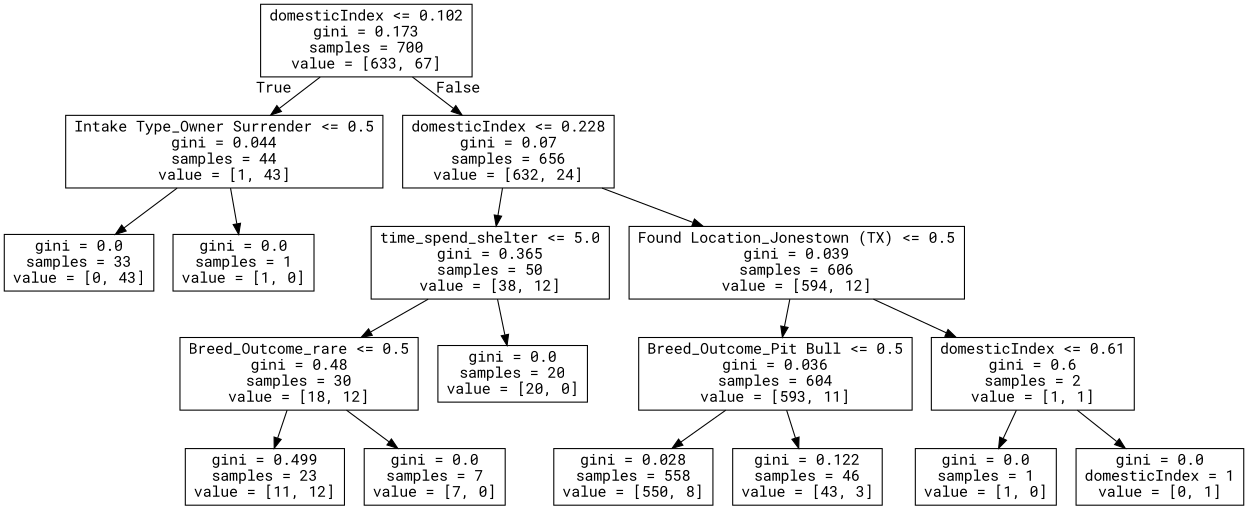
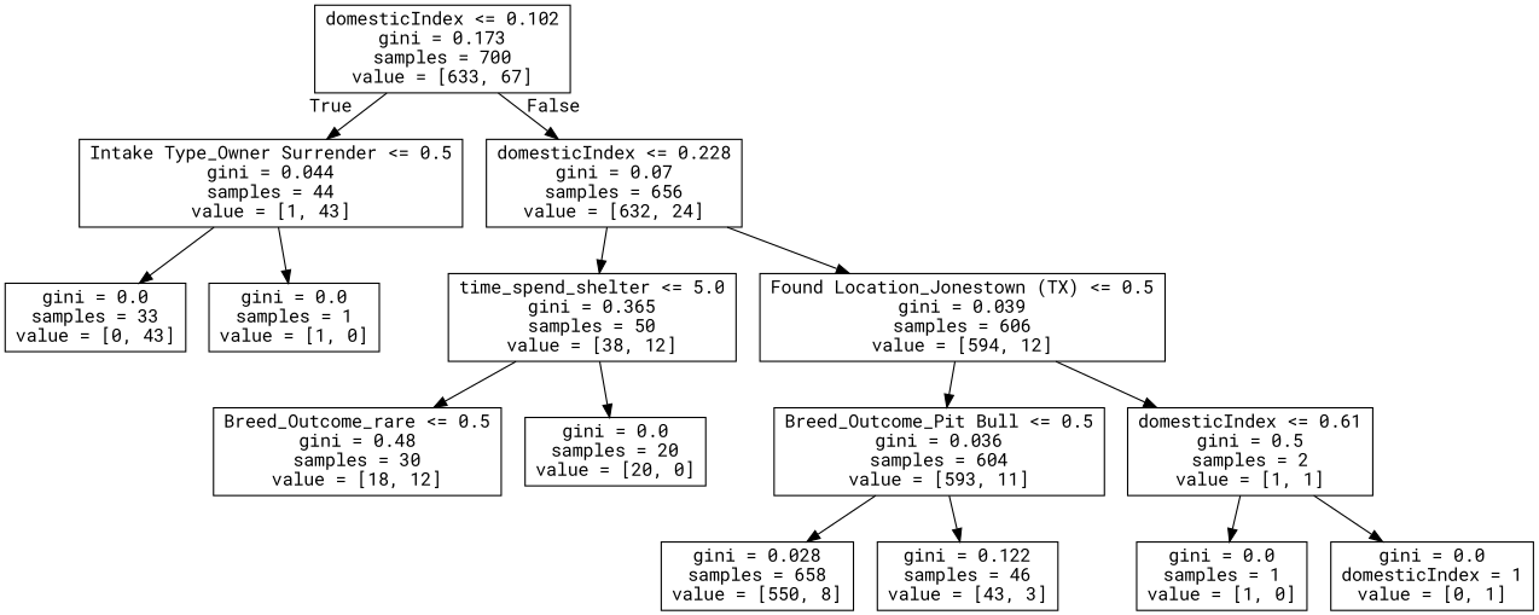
  digraph {
    fontname="Roboto Mono"
    node [fontname="Roboto Mono" shape=box]
    edge [fontname="Roboto Mono"]
    n1 [label="domesticIndex <= 0.102\ngini = 0.173\nsamples = 700\nvalue = [633, 67]"]
    n2 [label="Intake Type_Owner Surrender <= 0.5\ngini = 0.044\nsamples = 44\nvalue = [1, 43]"]
    n3 [label="domesticIndex <= 0.228\ngini = 0.07\nsamples = 656\nvalue = [632, 24]"]
    n4 [label="gini = 0.0\nsamples = 33\nvalue = [0, 43]"]
    n5 [label="gini = 0.0\nsamples = 1\nvalue = [1, 0]"]
    n6 [label="time_spend_shelter <= 5.0\ngini = 0.365\nsamples = 50\nvalue = [38, 12]"]
    n7 [label="Found Location_Jonestown (TX) <= 0.5\ngini = 0.039\nsamples = 606\nvalue = [594, 12]"]
    n8 [label="Breed_Outcome_rare <= 0.5\ngini = 0.48\nsamples = 30\nvalue = [18, 12]"]
    n9 [label="gini = 0.0\nsamples = 20\nvalue = [20, 0]"]
    n10 [label="Breed_Outcome_Pit Bull <= 0.5\ngini = 0.036\nsamples = 604\nvalue = [593, 11]"]
-   n11 [label="domesticIndex <= 0.61\ngini = 0.6\nsamples = 2\nvalue = [1, 1]"]
-   n12 [label="gini = 0.499\nsamples = 23\nvalue = [11, 12]"]
-   n13 [label="gini = 0.0\nsamples = 7\nvalue = [7, 0]"]
-   n14 [label="gini = 0.028\nsamples = 558\nvalue = [550, 8]"]
+   n11 [label="domesticIndex <= 0.61\ngini = 0.5\nsamples = 2\nvalue = [1, 1]"]
+   n14 [label="gini = 0.028\nsamples = 658\nvalue = [550, 8]"]
    n15 [label="gini = 0.122\nsamples = 46\nvalue = [43, 3]"]
    n16 [label="gini = 0.0\nsamples = 1\nvalue = [1, 0]"]
    n17 [label="gini = 0.0\ndomesticIndex = 1\nvalue = [0, 1]"]
    n1 -> n2 [headlabel=True labelangle=45 labeldistance=2.5]
    n1 -> n3 [headlabel=False labelangle=-45 labeldistance=2.5]
    n2 -> n4
    n2 -> n5
    n3 -> n6
    n3 -> n7
    n6 -> n8
    n6 -> n9
    n7 -> n10
    n7 -> n11
-   n8 -> n12
-   n8 -> n13
    n10 -> n14
    n10 -> n15
    n11 -> n16
    n11 -> n17
  }
